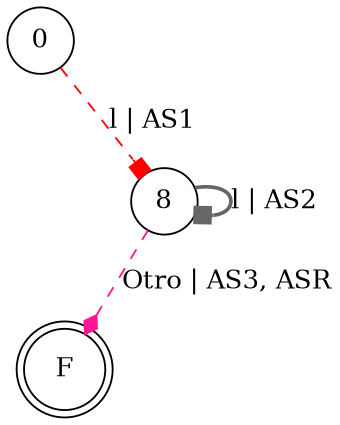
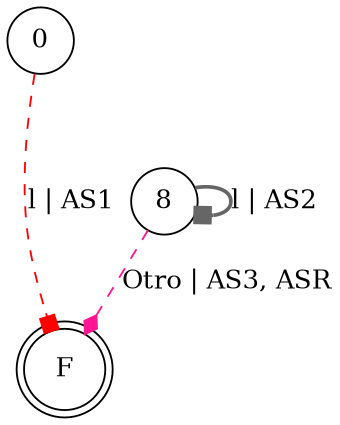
  digraph {
    rankdir=TB
    node [shape=circle]
    edge [arrowhead=box style=dashed]
    F [shape=doublecircle]
    n2 [label=8]
    0
    n2 -> F [arrowhead=diamond color=deeppink label="Otro | AS3, ASR"]
    n2 -> n2 [color=gray40 label="l | AS2" style=bold]
-   0 -> n2 [color=red label="l | AS1"]
+   0 -> F [color=red label="l | AS1"]
  }
